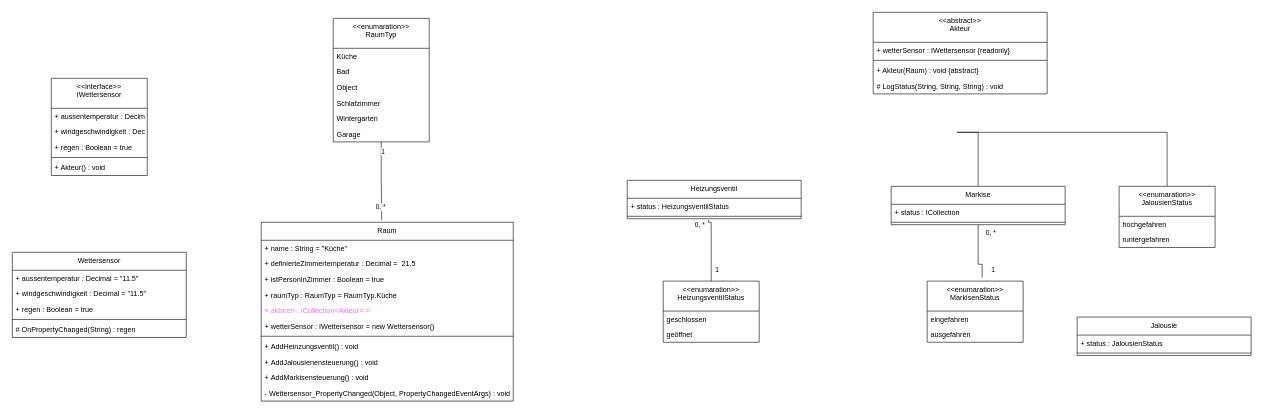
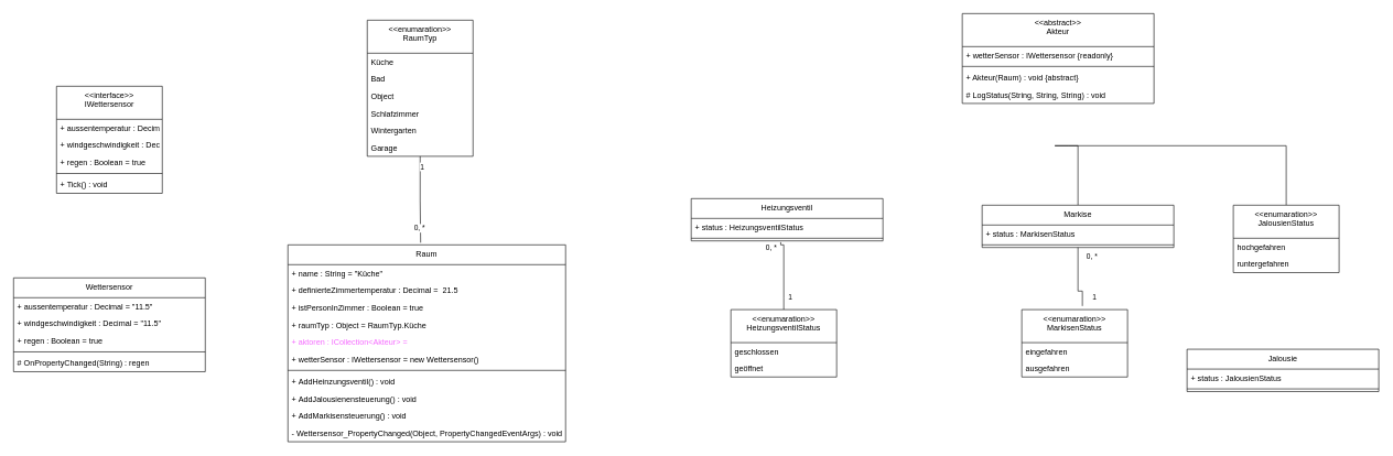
  <mxCell id="0" />
  <mxCell id="1" parent="0" />
  <mxCell id="2" value="&lt;&lt;interface&gt;&gt;&#10;IWettersensor" style="swimlane;fontStyle=0;align=center;verticalAlign=top;childLayout=stackLayout;horizontal=1;startSize=50;horizontalStack=0;resizeParent=1;resizeParentMax=0;resizeLast=0;collapsible=1;marginBottom=0;" parent="1" vertex="1"><mxGeometry x="85" y="130" width="160" height="162" as="geometry" /></mxCell>
  <mxCell id="3" value="+ aussentemperatur : Decimal = &quot;11.5&quot;" style="text;align=left;verticalAlign=top;spacingLeft=4;spacingRight=4;overflow=hidden;rotatable=0;points=[[0,0.5],[1,0.5]];portConstraint=eastwest;" parent="2" vertex="1"><mxGeometry y="50" width="160" height="26" as="geometry" /></mxCell>
  <mxCell id="4" value="+ windgeschwindigkeit : Decimal = &quot;11.5&quot;" style="text;align=left;verticalAlign=top;spacingLeft=4;spacingRight=4;overflow=hidden;rotatable=0;points=[[0,0.5],[1,0.5]];portConstraint=eastwest;" parent="2" vertex="1"><mxGeometry y="76" width="160" height="26" as="geometry" /></mxCell>
  <mxCell id="5" value="+ regen : Boolean = true" style="text;align=left;verticalAlign=top;spacingLeft=4;spacingRight=4;overflow=hidden;rotatable=0;points=[[0,0.5],[1,0.5]];portConstraint=eastwest;" parent="2" vertex="1"><mxGeometry y="102" width="160" height="26" as="geometry" /></mxCell>
  <mxCell id="6" value="" style="line;strokeWidth=1;fillColor=none;align=left;verticalAlign=middle;spacingTop=-1;spacingLeft=3;spacingRight=3;rotatable=0;labelPosition=right;points=[];portConstraint=eastwest;strokeColor=inherit;" parent="2" vertex="1"><mxGeometry y="128" width="160" height="8" as="geometry" /></mxCell>
- <mxCell id="7" value="+ Akteur() : void" style="text;align=left;verticalAlign=top;spacingLeft=4;spacingRight=4;overflow=hidden;rotatable=0;points=[[0,0.5],[1,0.5]];portConstraint=eastwest;" parent="2" vertex="1"><mxGeometry y="136" width="160" height="26" as="geometry" /></mxCell>
+ <mxCell id="7" value="+ Tick() : void" style="text;align=left;verticalAlign=top;spacingLeft=4;spacingRight=4;overflow=hidden;rotatable=0;points=[[0,0.5],[1,0.5]];portConstraint=eastwest;" parent="2" vertex="1"><mxGeometry y="136" width="160" height="26" as="geometry" /></mxCell>
  <mxCell id="8" value="Wettersensor" style="swimlane;fontStyle=0;align=center;verticalAlign=top;childLayout=stackLayout;horizontal=1;startSize=30;horizontalStack=0;resizeParent=1;resizeParentMax=0;resizeLast=0;collapsible=1;marginBottom=0;" parent="1" vertex="1"><mxGeometry x="20" y="420" width="290" height="142" as="geometry" /></mxCell>
  <mxCell id="9" value="+ aussentemperatur : Decimal = &quot;11.5&quot;" style="text;align=left;verticalAlign=top;spacingLeft=4;spacingRight=4;overflow=hidden;rotatable=0;points=[[0,0.5],[1,0.5]];portConstraint=eastwest;" parent="8" vertex="1"><mxGeometry y="30" width="290" height="26" as="geometry" /></mxCell>
  <mxCell id="10" value="+ windgeschwindigkeit : Decimal = &quot;11.5&quot;" style="text;align=left;verticalAlign=top;spacingLeft=4;spacingRight=4;overflow=hidden;rotatable=0;points=[[0,0.5],[1,0.5]];portConstraint=eastwest;" parent="8" vertex="1"><mxGeometry y="56" width="290" height="26" as="geometry" /></mxCell>
  <mxCell id="11" value="+ regen : Boolean = true" style="text;align=left;verticalAlign=top;spacingLeft=4;spacingRight=4;overflow=hidden;rotatable=0;points=[[0,0.5],[1,0.5]];portConstraint=eastwest;" parent="8" vertex="1"><mxGeometry y="82" width="290" height="26" as="geometry" /></mxCell>
  <mxCell id="12" value="" style="line;strokeWidth=1;fillColor=none;align=left;verticalAlign=middle;spacingTop=-1;spacingLeft=3;spacingRight=3;rotatable=0;labelPosition=right;points=[];portConstraint=eastwest;strokeColor=inherit;" parent="8" vertex="1"><mxGeometry y="108" width="290" height="8" as="geometry" /></mxCell>
  <mxCell id="13" value="# OnPropertyChanged(String) : regen" style="text;align=left;verticalAlign=top;spacingLeft=4;spacingRight=4;overflow=hidden;rotatable=0;points=[[0,0.5],[1,0.5]];portConstraint=eastwest;" parent="8" vertex="1"><mxGeometry y="116" width="290" height="26" as="geometry" /></mxCell>
  <mxCell id="14" value="Raum" style="swimlane;fontStyle=0;align=center;verticalAlign=top;childLayout=stackLayout;horizontal=1;startSize=30;horizontalStack=0;resizeParent=1;resizeParentMax=0;resizeLast=0;collapsible=1;marginBottom=0;" parent="1" vertex="1"><mxGeometry x="435" y="370" width="420" height="298" as="geometry" /></mxCell>
  <mxCell id="15" value="+ name : String = &quot;Küche&quot;" style="text;align=left;verticalAlign=top;spacingLeft=4;spacingRight=4;overflow=hidden;rotatable=0;points=[[0,0.5],[1,0.5]];portConstraint=eastwest;" parent="14" vertex="1"><mxGeometry y="30" width="420" height="26" as="geometry" /></mxCell>
  <mxCell id="16" value="+ definierteZimmertemperatur : Decimal =  21.5" style="text;align=left;verticalAlign=top;spacingLeft=4;spacingRight=4;overflow=hidden;rotatable=0;points=[[0,0.5],[1,0.5]];portConstraint=eastwest;" parent="14" vertex="1"><mxGeometry y="56" width="420" height="26" as="geometry" /></mxCell>
  <mxCell id="17" value="+ istPersonInZimmer : Boolean = true" style="text;align=left;verticalAlign=top;spacingLeft=4;spacingRight=4;overflow=hidden;rotatable=0;points=[[0,0.5],[1,0.5]];portConstraint=eastwest;" parent="14" vertex="1"><mxGeometry y="82" width="420" height="26" as="geometry" /></mxCell>
- <mxCell id="18" value="+ raumTyp : RaumTyp = RaumTyp.Küche" style="text;align=left;verticalAlign=top;spacingLeft=4;spacingRight=4;overflow=hidden;rotatable=0;points=[[0,0.5],[1,0.5]];portConstraint=eastwest;" parent="14" vertex="1"><mxGeometry y="108" width="420" height="26" as="geometry" /></mxCell>
+ <mxCell id="18" value="+ raumTyp : Object = RaumTyp.Küche" style="text;align=left;verticalAlign=top;spacingLeft=4;spacingRight=4;overflow=hidden;rotatable=0;points=[[0,0.5],[1,0.5]];portConstraint=eastwest;" parent="14" vertex="1"><mxGeometry y="108" width="420" height="26" as="geometry" /></mxCell>
  <mxCell id="19" value="+ aktoren : ICollection&lt;Akteur&gt; =  " style="text;align=left;verticalAlign=top;spacingLeft=4;spacingRight=4;overflow=hidden;rotatable=0;points=[[0,0.5],[1,0.5]];portConstraint=eastwest;fontColor=#F569FF;" parent="14" vertex="1"><mxGeometry y="134" width="420" height="26" as="geometry" /></mxCell>
  <mxCell id="20" value="+ wetterSensor : IWettersensor = new Wettersensor()" style="text;align=left;verticalAlign=top;spacingLeft=4;spacingRight=4;overflow=hidden;rotatable=0;points=[[0,0.5],[1,0.5]];portConstraint=eastwest;" parent="14" vertex="1"><mxGeometry y="160" width="420" height="26" as="geometry" /></mxCell>
  <mxCell id="21" value="" style="line;strokeWidth=1;fillColor=none;align=left;verticalAlign=middle;spacingTop=-1;spacingLeft=3;spacingRight=3;rotatable=0;labelPosition=right;points=[];portConstraint=eastwest;strokeColor=inherit;" parent="14" vertex="1"><mxGeometry y="186" width="420" height="8" as="geometry" /></mxCell>
  <mxCell id="22" value="+ AddHeinzungsventil() : void" style="text;align=left;verticalAlign=top;spacingLeft=4;spacingRight=4;overflow=hidden;rotatable=0;points=[[0,0.5],[1,0.5]];portConstraint=eastwest;" parent="14" vertex="1"><mxGeometry y="194" width="420" height="26" as="geometry" /></mxCell>
  <mxCell id="23" value="+ AddJalousienensteuerung() : void" style="text;align=left;verticalAlign=top;spacingLeft=4;spacingRight=4;overflow=hidden;rotatable=0;points=[[0,0.5],[1,0.5]];portConstraint=eastwest;" parent="14" vertex="1"><mxGeometry y="220" width="420" height="26" as="geometry" /></mxCell>
  <mxCell id="24" value="+ AddMarkisensteuerung() : void" style="text;align=left;verticalAlign=top;spacingLeft=4;spacingRight=4;overflow=hidden;rotatable=0;points=[[0,0.5],[1,0.5]];portConstraint=eastwest;" parent="14" vertex="1"><mxGeometry y="246" width="420" height="26" as="geometry" /></mxCell>
  <mxCell id="25" value="- Wettersensor_PropertyChanged(Object, PropertyChangedEventArgs) : void" style="text;align=left;verticalAlign=top;spacingLeft=4;spacingRight=4;overflow=hidden;rotatable=0;points=[[0,0.5],[1,0.5]];portConstraint=eastwest;" parent="14" vertex="1"><mxGeometry y="272" width="420" height="26" as="geometry" /></mxCell>
  <mxCell id="26" style="edgeStyle=orthogonalEdgeStyle;rounded=0;orthogonalLoop=1;jettySize=auto;html=1;entryX=0.478;entryY=-0.011;entryDx=0;entryDy=0;entryPerimeter=0;fontColor=#F569FF;endArrow=none;endFill=0;" parent="1" source="29" target="14" edge="1"><mxGeometry relative="1" as="geometry" /></mxCell>
  <mxCell id="27" value="&lt;font color=&quot;#000000&quot;&gt;1&lt;/font&gt;" style="edgeLabel;html=1;align=center;verticalAlign=middle;resizable=0;points=[];fontColor=#F569FF;" parent="26" vertex="1" connectable="0"><mxGeometry x="-0.767" y="2" relative="1" as="geometry"><mxPoint as="offset" /></mxGeometry></mxCell>
  <mxCell id="28" value="0, *" style="edgeLabel;html=1;align=center;verticalAlign=middle;resizable=0;points=[];fontColor=#000000;" parent="26" vertex="1" connectable="0"><mxGeometry x="0.652" y="-2" relative="1" as="geometry"><mxPoint as="offset" /></mxGeometry></mxCell>
  <mxCell id="29" value="&lt;&lt;enumaration&gt;&gt;&#10;RaumTyp" style="swimlane;fontStyle=0;align=center;verticalAlign=top;childLayout=stackLayout;horizontal=1;startSize=50;horizontalStack=0;resizeParent=1;resizeParentMax=0;resizeLast=0;collapsible=1;marginBottom=0;" parent="1" vertex="1"><mxGeometry x="555" y="30" width="160" height="206" as="geometry" /></mxCell>
  <mxCell id="30" value="Küche" style="text;align=left;verticalAlign=top;spacingLeft=4;spacingRight=4;overflow=hidden;rotatable=0;points=[[0,0.5],[1,0.5]];portConstraint=eastwest;" parent="29" vertex="1"><mxGeometry y="50" width="160" height="26" as="geometry" /></mxCell>
  <mxCell id="31" value="Bad" style="text;align=left;verticalAlign=top;spacingLeft=4;spacingRight=4;overflow=hidden;rotatable=0;points=[[0,0.5],[1,0.5]];portConstraint=eastwest;" parent="29" vertex="1"><mxGeometry y="76" width="160" height="26" as="geometry" /></mxCell>
  <mxCell id="32" value="Object" style="text;align=left;verticalAlign=top;spacingLeft=4;spacingRight=4;overflow=hidden;rotatable=0;points=[[0,0.5],[1,0.5]];portConstraint=eastwest;" parent="29" vertex="1"><mxGeometry y="102" width="160" height="26" as="geometry" /></mxCell>
  <mxCell id="33" value="Schlafzimmer" style="text;align=left;verticalAlign=top;spacingLeft=4;spacingRight=4;overflow=hidden;rotatable=0;points=[[0,0.5],[1,0.5]];portConstraint=eastwest;" parent="29" vertex="1"><mxGeometry y="128" width="160" height="26" as="geometry" /></mxCell>
  <mxCell id="34" value="Wintergarten" style="text;align=left;verticalAlign=top;spacingLeft=4;spacingRight=4;overflow=hidden;rotatable=0;points=[[0,0.5],[1,0.5]];portConstraint=eastwest;" parent="29" vertex="1"><mxGeometry y="154" width="160" height="26" as="geometry" /></mxCell>
  <mxCell id="35" value="Garage" style="text;align=left;verticalAlign=top;spacingLeft=4;spacingRight=4;overflow=hidden;rotatable=0;points=[[0,0.5],[1,0.5]];portConstraint=eastwest;" parent="29" vertex="1"><mxGeometry y="180" width="160" height="26" as="geometry" /></mxCell>
  <mxCell id="36" value="&lt;&lt;abstract&gt;&gt;&#10;Akteur" style="swimlane;fontStyle=0;align=center;verticalAlign=top;childLayout=stackLayout;horizontal=1;startSize=50;horizontalStack=0;resizeParent=1;resizeParentMax=0;resizeLast=0;collapsible=1;marginBottom=0;" parent="1" vertex="1"><mxGeometry x="1455" y="20" width="290" height="136" as="geometry" /></mxCell>
  <mxCell id="37" value="+ wetterSensor : IWettersensor {readonly}" style="text;align=left;verticalAlign=top;spacingLeft=4;spacingRight=4;overflow=hidden;rotatable=0;points=[[0,0.5],[1,0.5]];portConstraint=eastwest;" parent="36" vertex="1"><mxGeometry y="50" width="290" height="26" as="geometry" /></mxCell>
  <mxCell id="38" value="" style="line;strokeWidth=1;fillColor=none;align=left;verticalAlign=middle;spacingTop=-1;spacingLeft=3;spacingRight=3;rotatable=0;labelPosition=right;points=[];portConstraint=eastwest;strokeColor=inherit;" parent="36" vertex="1"><mxGeometry y="76" width="290" height="8" as="geometry" /></mxCell>
  <mxCell id="39" value="+ Akteur(Raum) : void {abstract}" style="text;align=left;verticalAlign=top;spacingLeft=4;spacingRight=4;overflow=hidden;rotatable=0;points=[[0,0.5],[1,0.5]];portConstraint=eastwest;" parent="36" vertex="1"><mxGeometry y="84" width="290" height="26" as="geometry" /></mxCell>
  <mxCell id="40" value="# LogStatus(String, String, String) : void" style="text;align=left;verticalAlign=top;spacingLeft=4;spacingRight=4;overflow=hidden;rotatable=0;points=[[0,0.5],[1,0.5]];portConstraint=eastwest;" parent="36" vertex="1"><mxGeometry y="110" width="290" height="26" as="geometry" /></mxCell>
  <mxCell id="41" value="1" style="edgeStyle=orthogonalEdgeStyle;rounded=0;orthogonalLoop=1;jettySize=auto;html=1;fontColor=#000000;endArrow=none;endFill=0;exitX=0.467;exitY=1.243;exitDx=0;exitDy=0;exitPerimeter=0;entryX=0.5;entryY=0;entryDx=0;entryDy=0;" parent="1" source="45" target="46" edge="1"><mxGeometry x="0.662" y="10" relative="1" as="geometry"><mxPoint x="1025" y="370" as="sourcePoint" /><mxPoint x="1075" y="450" as="targetPoint" /><Array as="points"><mxPoint x="1180" y="370" /><mxPoint x="1185" y="370" /><mxPoint x="1185" y="450" /><mxPoint x="1185" y="510" /></Array><mxPoint as="offset" /></mxGeometry></mxCell>
  <mxCell id="42" value="0, *" style="edgeLabel;html=1;align=center;verticalAlign=middle;resizable=0;points=[];fontColor=#000000;" parent="41" vertex="1" connectable="0"><mxGeometry x="-0.878" y="2" relative="1" as="geometry"><mxPoint x="-18" y="6" as="offset" /></mxGeometry></mxCell>
  <mxCell id="43" value="Heizungsventil" style="swimlane;fontStyle=0;align=center;verticalAlign=top;childLayout=stackLayout;horizontal=1;startSize=30;horizontalStack=0;resizeParent=1;resizeParentMax=0;resizeLast=0;collapsible=1;marginBottom=0;" parent="1" vertex="1"><mxGeometry x="1045" y="300" width="290" height="64" as="geometry" /></mxCell>
  <mxCell id="44" value="+ status : HeizungsventilStatus" style="text;align=left;verticalAlign=top;spacingLeft=4;spacingRight=4;overflow=hidden;rotatable=0;points=[[0,0.5],[1,0.5]];portConstraint=eastwest;" parent="43" vertex="1"><mxGeometry y="30" width="290" height="26" as="geometry" /></mxCell>
  <mxCell id="45" value="" style="line;strokeWidth=1;fillColor=none;align=left;verticalAlign=middle;spacingTop=-1;spacingLeft=3;spacingRight=3;rotatable=0;labelPosition=right;points=[];portConstraint=eastwest;strokeColor=inherit;" parent="43" vertex="1"><mxGeometry y="56" width="290" height="8" as="geometry" /></mxCell>
  <mxCell id="46" value="&lt;&lt;enumaration&gt;&gt;&#10;HeizungsventilStatus" style="swimlane;fontStyle=0;align=center;verticalAlign=top;childLayout=stackLayout;horizontal=1;startSize=50;horizontalStack=0;resizeParent=1;resizeParentMax=0;resizeLast=0;collapsible=1;marginBottom=0;" parent="1" vertex="1"><mxGeometry x="1105" y="468" width="160" height="102" as="geometry" /></mxCell>
  <mxCell id="47" value="geschlossen" style="text;align=left;verticalAlign=top;spacingLeft=4;spacingRight=4;overflow=hidden;rotatable=0;points=[[0,0.5],[1,0.5]];portConstraint=eastwest;" parent="46" vertex="1"><mxGeometry y="50" width="160" height="26" as="geometry" /></mxCell>
  <mxCell id="48" value="geöffnet" style="text;align=left;verticalAlign=top;spacingLeft=4;spacingRight=4;overflow=hidden;rotatable=0;points=[[0,0.5],[1,0.5]];portConstraint=eastwest;" parent="46" vertex="1"><mxGeometry y="76" width="160" height="26" as="geometry" /></mxCell>
  <mxCell id="49" value="Jalousie" style="swimlane;fontStyle=0;align=center;verticalAlign=top;childLayout=stackLayout;horizontal=1;startSize=30;horizontalStack=0;resizeParent=1;resizeParentMax=0;resizeLast=0;collapsible=1;marginBottom=0;" parent="1" vertex="1"><mxGeometry x="1795" y="528" width="290" height="64" as="geometry" /></mxCell>
  <mxCell id="50" value="+ status : JalousienStatus" style="text;align=left;verticalAlign=top;spacingLeft=4;spacingRight=4;overflow=hidden;rotatable=0;points=[[0,0.5],[1,0.5]];portConstraint=eastwest;" parent="49" vertex="1"><mxGeometry y="30" width="290" height="26" as="geometry" /></mxCell>
  <mxCell id="51" value="" style="line;strokeWidth=1;fillColor=none;align=left;verticalAlign=middle;spacingTop=-1;spacingLeft=3;spacingRight=3;rotatable=0;labelPosition=right;points=[];portConstraint=eastwest;strokeColor=inherit;" parent="49" vertex="1"><mxGeometry y="56" width="290" height="8" as="geometry" /></mxCell>
  <mxCell id="52" style="edgeStyle=orthogonalEdgeStyle;rounded=0;orthogonalLoop=1;jettySize=auto;html=1;fontColor=#000000;endArrow=none;endFill=0;" parent="1" source="53" edge="1"><mxGeometry relative="1" as="geometry"><mxPoint x="1595" y="220" as="targetPoint" /><Array as="points"><mxPoint x="1945" y="220" /></Array></mxGeometry></mxCell>
  <mxCell id="53" value="&lt;&lt;enumaration&gt;&gt;&#10;JalousienStatus" style="swimlane;fontStyle=0;align=center;verticalAlign=top;childLayout=stackLayout;horizontal=1;startSize=50;horizontalStack=0;resizeParent=1;resizeParentMax=0;resizeLast=0;collapsible=1;marginBottom=0;" parent="1" vertex="1"><mxGeometry x="1865" y="310" width="160" height="102" as="geometry" /></mxCell>
  <mxCell id="54" value="hochgefahren" style="text;align=left;verticalAlign=top;spacingLeft=4;spacingRight=4;overflow=hidden;rotatable=0;points=[[0,0.5],[1,0.5]];portConstraint=eastwest;" parent="53" vertex="1"><mxGeometry y="50" width="160" height="26" as="geometry" /></mxCell>
  <mxCell id="55" value="runtergefahren" style="text;align=left;verticalAlign=top;spacingLeft=4;spacingRight=4;overflow=hidden;rotatable=0;points=[[0,0.5],[1,0.5]];portConstraint=eastwest;" parent="53" vertex="1"><mxGeometry y="76" width="160" height="26" as="geometry" /></mxCell>
  <mxCell id="56" style="edgeStyle=orthogonalEdgeStyle;rounded=0;orthogonalLoop=1;jettySize=auto;html=1;fontColor=#000000;endArrow=none;endFill=0;" parent="1" source="57" edge="1"><mxGeometry relative="1" as="geometry"><mxPoint x="1595" y="220" as="targetPoint" /><Array as="points"><mxPoint x="1630" y="220" /><mxPoint x="1615" y="220" /></Array></mxGeometry></mxCell>
  <mxCell id="57" value="Markise" style="swimlane;fontStyle=0;align=center;verticalAlign=top;childLayout=stackLayout;horizontal=1;startSize=30;horizontalStack=0;resizeParent=1;resizeParentMax=0;resizeLast=0;collapsible=1;marginBottom=0;" parent="1" vertex="1"><mxGeometry x="1485" y="310" width="290" height="64" as="geometry" /></mxCell>
- <mxCell id="58" value="+ status : ICollection" style="text;align=left;verticalAlign=top;spacingLeft=4;spacingRight=4;overflow=hidden;rotatable=0;points=[[0,0.5],[1,0.5]];portConstraint=eastwest;" parent="57" vertex="1"><mxGeometry y="30" width="290" height="26" as="geometry" /></mxCell>
+ <mxCell id="58" value="+ status : MarkisenStatus" style="text;align=left;verticalAlign=top;spacingLeft=4;spacingRight=4;overflow=hidden;rotatable=0;points=[[0,0.5],[1,0.5]];portConstraint=eastwest;" parent="57" vertex="1"><mxGeometry y="30" width="290" height="26" as="geometry" /></mxCell>
  <mxCell id="59" value="" style="line;strokeWidth=1;fillColor=none;align=left;verticalAlign=middle;spacingTop=-1;spacingLeft=3;spacingRight=3;rotatable=0;labelPosition=right;points=[];portConstraint=eastwest;strokeColor=inherit;" parent="57" vertex="1"><mxGeometry y="56" width="290" height="8" as="geometry" /></mxCell>
  <mxCell id="60" value="&lt;&lt;enumaration&gt;&gt;&#10;MarkisenStatus" style="swimlane;fontStyle=0;align=center;verticalAlign=top;childLayout=stackLayout;horizontal=1;startSize=50;horizontalStack=0;resizeParent=1;resizeParentMax=0;resizeLast=0;collapsible=1;marginBottom=0;" parent="1" vertex="1"><mxGeometry x="1545" y="468" width="160" height="102" as="geometry" /></mxCell>
  <mxCell id="61" value="eingefahren" style="text;align=left;verticalAlign=top;spacingLeft=4;spacingRight=4;overflow=hidden;rotatable=0;points=[[0,0.5],[1,0.5]];portConstraint=eastwest;" parent="60" vertex="1"><mxGeometry y="50" width="160" height="26" as="geometry" /></mxCell>
  <mxCell id="62" value="ausgefahren" style="text;align=left;verticalAlign=top;spacingLeft=4;spacingRight=4;overflow=hidden;rotatable=0;points=[[0,0.5],[1,0.5]];portConstraint=eastwest;" parent="60" vertex="1"><mxGeometry y="76" width="160" height="26" as="geometry" /></mxCell>
  <mxCell id="63" value="1" style="edgeStyle=orthogonalEdgeStyle;rounded=0;orthogonalLoop=1;jettySize=auto;html=1;fontColor=#000000;endArrow=none;endFill=0;exitX=0.5;exitY=1;exitDx=0;exitDy=0;entryX=0.573;entryY=-0.053;entryDx=0;entryDy=0;entryPerimeter=0;" parent="1" source="57" target="60" edge="1"><mxGeometry x="0.736" y="18" relative="1" as="geometry"><mxPoint x="1625" y="390" as="sourcePoint" /><mxPoint x="1635" y="440" as="targetPoint" /><Array as="points"><mxPoint x="1630" y="440" /><mxPoint x="1637" y="440" /></Array><mxPoint as="offset" /></mxGeometry></mxCell>
  <mxCell id="64" value="0, *" style="edgeLabel;html=1;align=center;verticalAlign=middle;resizable=0;points=[];fontColor=#000000;" parent="63" vertex="1" connectable="0"><mxGeometry x="-0.878" y="2" relative="1" as="geometry"><mxPoint x="18" y="6" as="offset" /></mxGeometry></mxCell>
